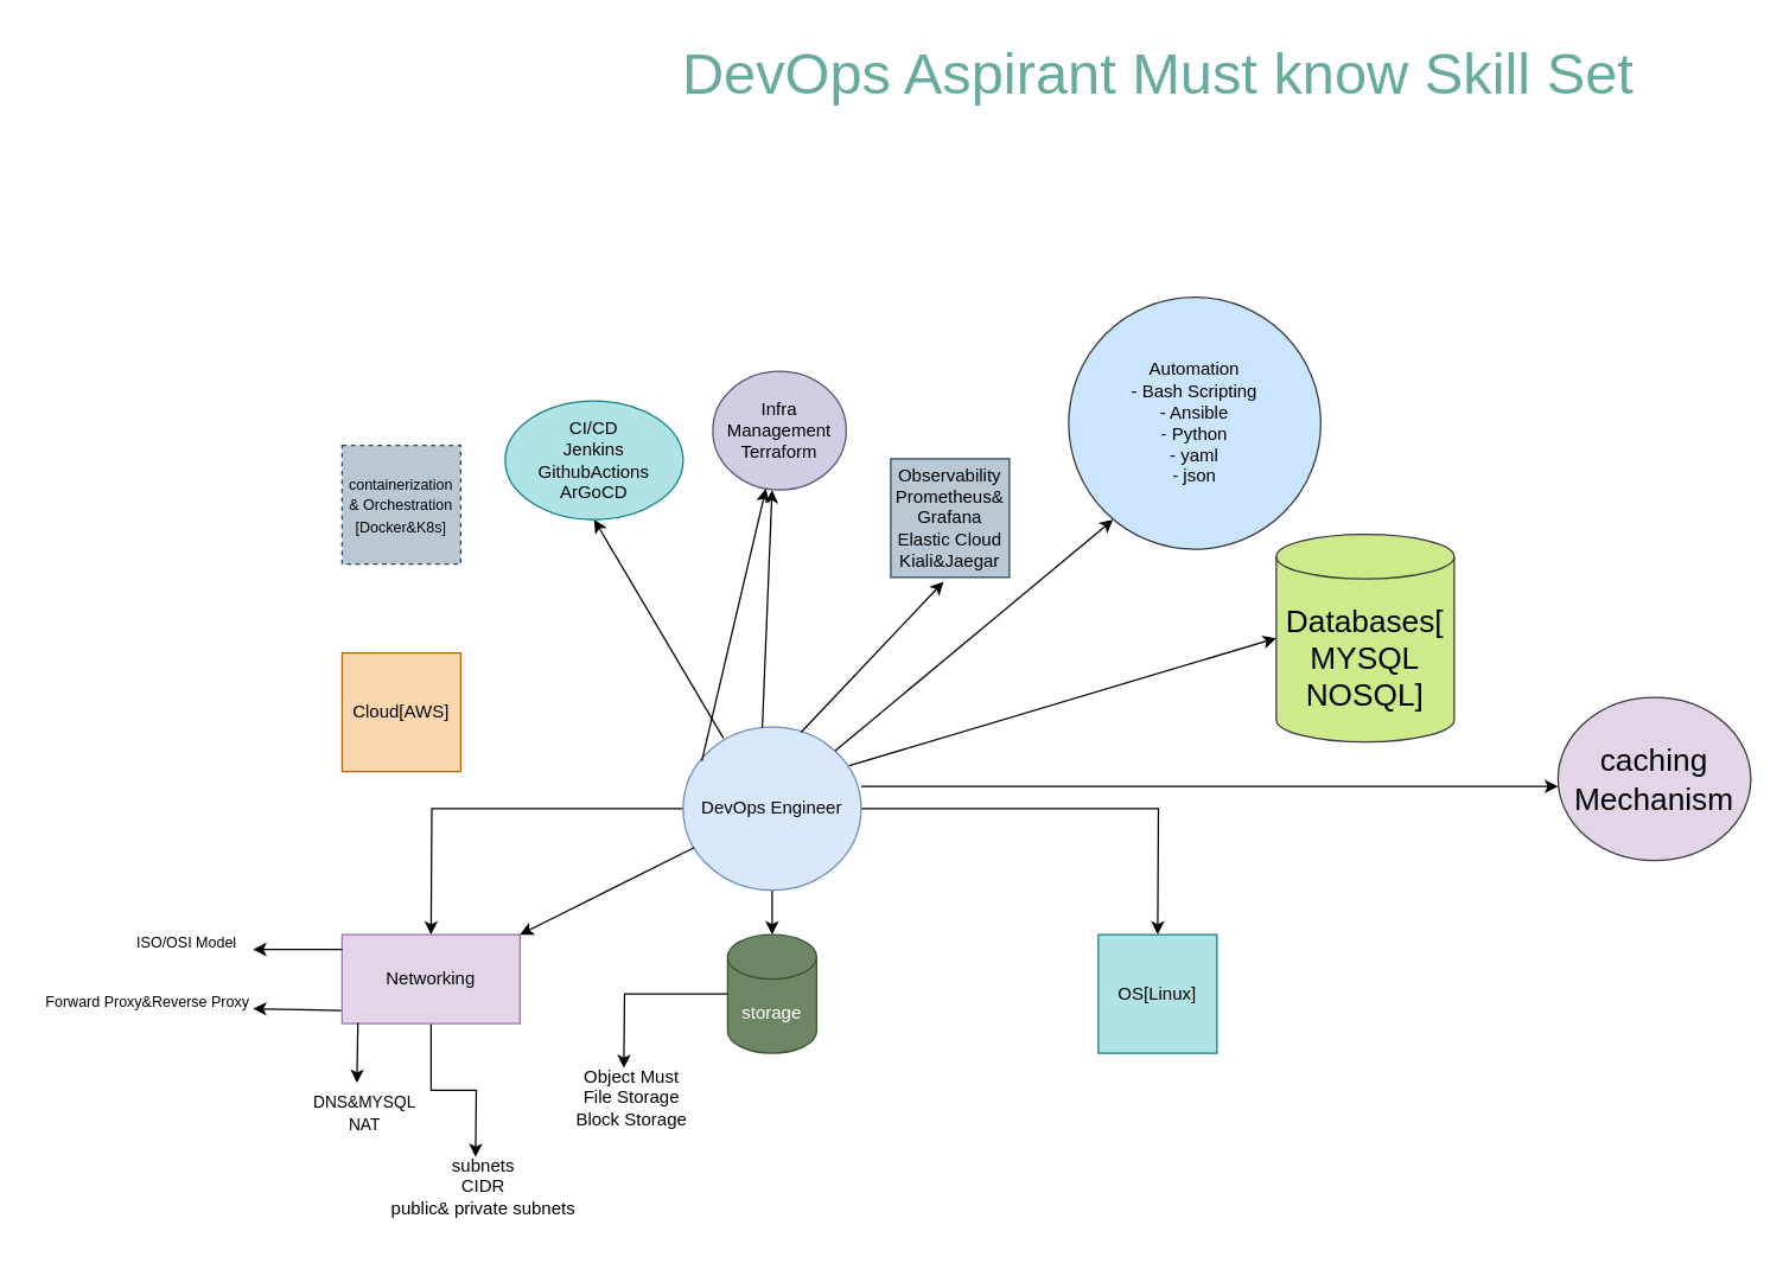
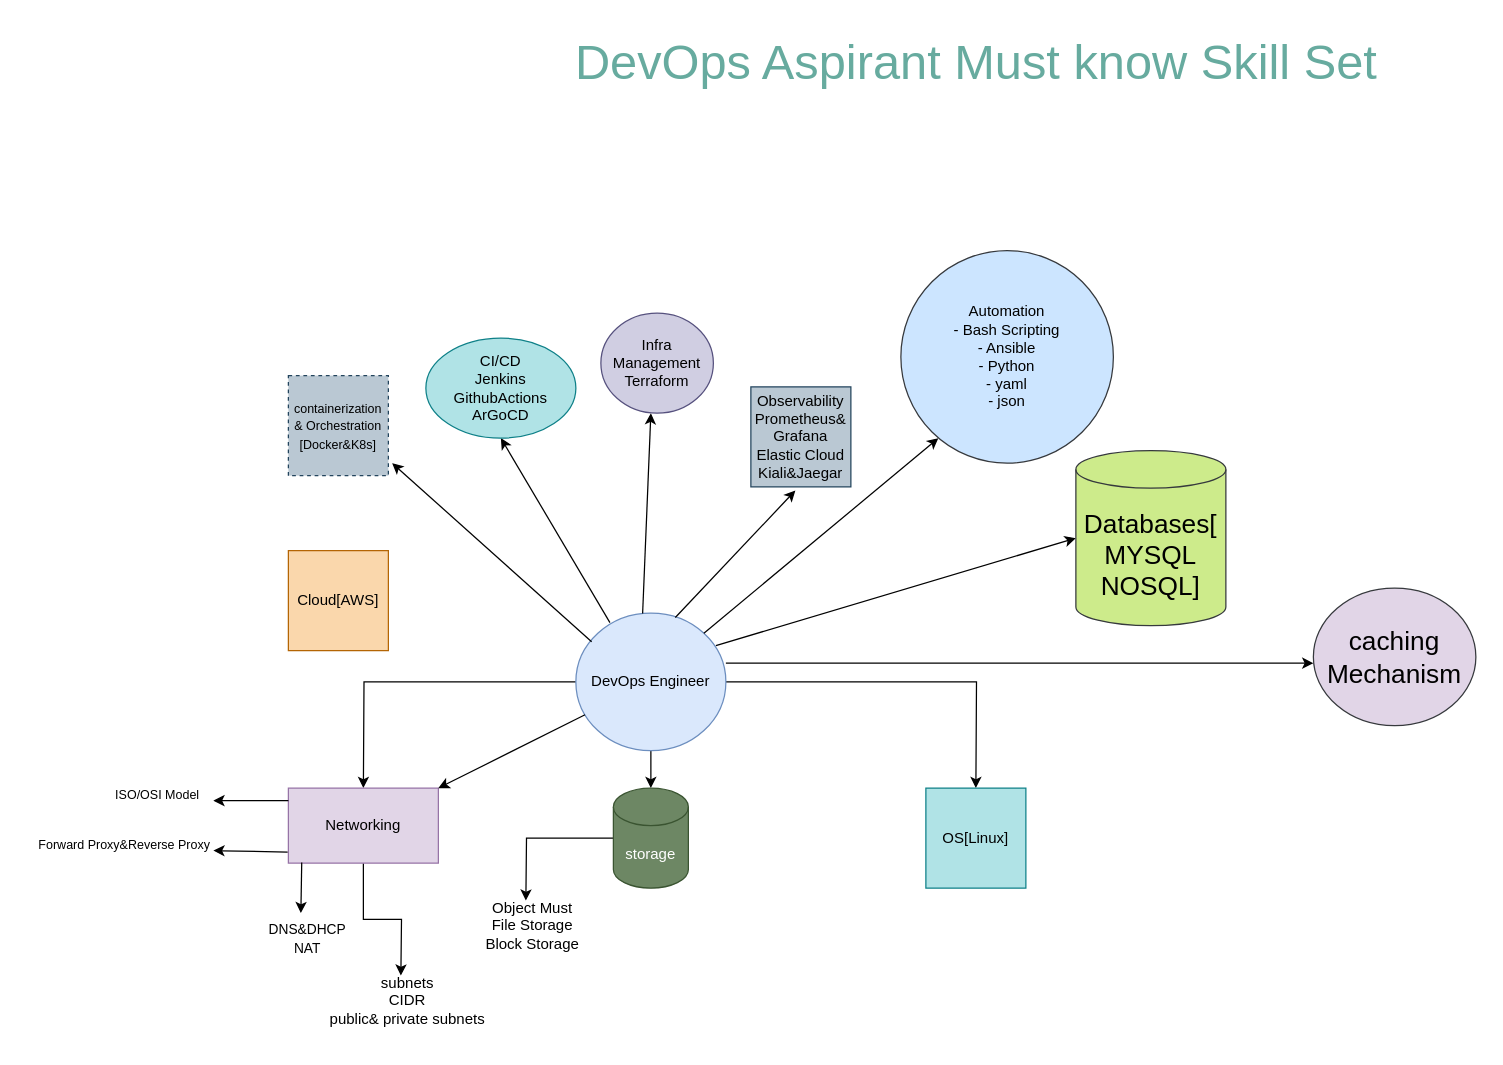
  <mxCell id="0" />
  <mxCell id="1" parent="0" />
  <mxCell id="2" style="edgeStyle=orthogonalEdgeStyle;rounded=0;orthogonalLoop=1;jettySize=auto;html=1;" edge="1" parent="1" source="5"><mxGeometry relative="1" as="geometry"><mxPoint x="290" y="630" as="targetPoint" /></mxGeometry></mxCell>
  <mxCell id="3" style="edgeStyle=orthogonalEdgeStyle;rounded=0;orthogonalLoop=1;jettySize=auto;html=1;" edge="1" parent="1" source="5"><mxGeometry relative="1" as="geometry"><mxPoint x="520" y="630" as="targetPoint" /></mxGeometry></mxCell>
  <mxCell id="4" style="edgeStyle=orthogonalEdgeStyle;rounded=0;orthogonalLoop=1;jettySize=auto;html=1;" edge="1" parent="1" source="5"><mxGeometry relative="1" as="geometry"><mxPoint x="780" y="630" as="targetPoint" /></mxGeometry></mxCell>
  <mxCell id="5" value="DevOps Engineer" style="ellipse;whiteSpace=wrap;html=1;fillColor=#dae8fc;strokeColor=#6c8ebf;" vertex="1" parent="1"><mxGeometry x="460" y="490" width="120" height="110" as="geometry" /></mxCell>
  <mxCell id="6" style="edgeStyle=orthogonalEdgeStyle;rounded=0;orthogonalLoop=1;jettySize=auto;html=1;" edge="1" parent="1" source="7"><mxGeometry relative="1" as="geometry"><mxPoint x="320" y="780" as="targetPoint" /></mxGeometry></mxCell>
  <mxCell id="7" value="Networking" style="rounded=0;whiteSpace=wrap;html=1;fillColor=#e1d5e7;strokeColor=#9673a6;" vertex="1" parent="1"><mxGeometry x="230" y="630" width="120" height="60" as="geometry" /></mxCell>
  <mxCell id="8" value="" style="endArrow=classic;html=1;rounded=0;exitX=0.089;exitY=0.993;exitDx=0;exitDy=0;exitPerimeter=0;" edge="1" parent="1" source="7"><mxGeometry width="50" height="50" relative="1" as="geometry"><mxPoint x="420" y="720" as="sourcePoint" /><mxPoint x="240" y="730" as="targetPoint" /></mxGeometry></mxCell>
  <mxCell id="9" value="" style="endArrow=classic;html=1;rounded=0;exitX=0;exitY=0.167;exitDx=0;exitDy=0;exitPerimeter=0;" edge="1" parent="1" source="7"><mxGeometry width="50" height="50" relative="1" as="geometry"><mxPoint x="170" y="640" as="sourcePoint" /><mxPoint x="170" y="640" as="targetPoint" /></mxGeometry></mxCell>
  <mxCell id="10" value="&lt;font style=&quot;font-size: 10px;&quot;&gt;ISO/OSI Model&lt;/font&gt;" style="text;html=1;align=center;verticalAlign=middle;resizable=0;points=[];autosize=1;strokeColor=none;fillColor=none;" vertex="1" parent="1"><mxGeometry x="80" y="620" width="90" height="30" as="geometry" /></mxCell>
- <mxCell id="11" value="&lt;font style=&quot;font-size: 11px;&quot;&gt;DNS&amp;amp;MYSQL&lt;/font&gt;&lt;div&gt;&lt;font style=&quot;font-size: 11px;&quot;&gt;NAT&lt;/font&gt;&lt;/div&gt;" style="text;html=1;align=center;verticalAlign=middle;resizable=0;points=[];autosize=1;strokeColor=none;fillColor=none;" vertex="1" parent="1"><mxGeometry x="200" y="730" width="90" height="40" as="geometry" /></mxCell>
+ <mxCell id="11" value="&lt;font style=&quot;font-size: 11px;&quot;&gt;DNS&amp;amp;DHCP&lt;/font&gt;&lt;div&gt;&lt;font style=&quot;font-size: 11px;&quot;&gt;NAT&lt;/font&gt;&lt;/div&gt;" style="text;html=1;align=center;verticalAlign=middle;resizable=0;points=[];autosize=1;strokeColor=none;fillColor=none;" vertex="1" parent="1"><mxGeometry x="200" y="730" width="90" height="40" as="geometry" /></mxCell>
  <mxCell id="12" value="" style="endArrow=classic;html=1;rounded=0;exitX=-0.005;exitY=0.852;exitDx=0;exitDy=0;exitPerimeter=0;" edge="1" parent="1" source="7"><mxGeometry width="50" height="50" relative="1" as="geometry"><mxPoint x="240" y="650" as="sourcePoint" /><mxPoint x="170" y="680" as="targetPoint" /></mxGeometry></mxCell>
  <mxCell id="13" value="&lt;font style=&quot;font-size: 10px;&quot;&gt;Forward Proxy&amp;amp;Reverse Proxy&amp;nbsp;&lt;/font&gt;" style="text;html=1;align=center;verticalAlign=middle;resizable=0;points=[];autosize=1;strokeColor=none;fillColor=none;" vertex="1" parent="1"><mxGeometry x="20" y="660" width="160" height="30" as="geometry" /></mxCell>
  <mxCell id="14" style="edgeStyle=orthogonalEdgeStyle;rounded=0;orthogonalLoop=1;jettySize=auto;html=1;" edge="1" parent="1" source="15"><mxGeometry relative="1" as="geometry"><mxPoint x="420" y="720" as="targetPoint" /></mxGeometry></mxCell>
  <mxCell id="15" value="storage" style="shape=cylinder3;whiteSpace=wrap;html=1;boundedLbl=1;backgroundOutline=1;size=15;fillColor=#6d8764;fontColor=#ffffff;strokeColor=#3A5431;" vertex="1" parent="1"><mxGeometry x="490" y="630" width="60" height="80" as="geometry" /></mxCell>
  <mxCell id="16" value="Object Must&lt;div&gt;File Storage&lt;/div&gt;&lt;div&gt;Block Storage&lt;/div&gt;" style="text;html=1;align=center;verticalAlign=middle;resizable=0;points=[];autosize=1;strokeColor=none;fillColor=none;" vertex="1" parent="1"><mxGeometry x="375" y="710" width="100" height="60" as="geometry" /></mxCell>
  <mxCell id="17" value="OS[Linux]" style="whiteSpace=wrap;html=1;aspect=fixed;fillColor=#b0e3e6;strokeColor=#0e8088;" vertex="1" parent="1"><mxGeometry x="740" y="630" width="80" height="80" as="geometry" /></mxCell>
  <mxCell id="18" value="" style="endArrow=classic;html=1;rounded=0;" edge="1" parent="1" source="5" target="7"><mxGeometry width="50" height="50" relative="1" as="geometry"><mxPoint x="500" y="430" as="sourcePoint" /><mxPoint x="300" y="400" as="targetPoint" /></mxGeometry></mxCell>
  <mxCell id="19" value="Cloud[AWS]" style="whiteSpace=wrap;html=1;aspect=fixed;fillColor=#fad7ac;strokeColor=#b46504;" vertex="1" parent="1"><mxGeometry x="230" y="440" width="80" height="80" as="geometry" /></mxCell>
- <mxCell id="20" value="" style="endArrow=classic;html=1;rounded=0;exitX=0.105;exitY=0.208;exitDx=0;exitDy=0;exitPerimeter=0;" edge="1" parent="1" source="5" target="25"><mxGeometry width="50" height="50" relative="1" as="geometry"><mxPoint x="470" y="500" as="sourcePoint" /><mxPoint x="400" y="330" as="targetPoint" /></mxGeometry></mxCell>
+ <mxCell id="20" value="" style="endArrow=classic;html=1;rounded=0;exitX=0.105;exitY=0.208;exitDx=0;exitDy=0;exitPerimeter=0;entryX=1.038;entryY=0.875;entryDx=0;entryDy=0;entryPerimeter=0;" edge="1" parent="1" source="5" target="21"><mxGeometry width="50" height="50" relative="1" as="geometry"><mxPoint x="470" y="500" as="sourcePoint" /><mxPoint x="400" y="330" as="targetPoint" /></mxGeometry></mxCell>
  <mxCell id="21" value="&lt;font style=&quot;font-size: 10px;&quot;&gt;containerization&lt;/font&gt;&lt;div&gt;&lt;font style=&quot;font-size: 10px;&quot;&gt;&amp;amp; Orchestration&lt;/font&gt;&lt;/div&gt;&lt;div&gt;&lt;font style=&quot;font-size: 10px;&quot;&gt;[Docker&amp;amp;K8s]&lt;/font&gt;&lt;/div&gt;" style="whiteSpace=wrap;html=1;aspect=fixed;fillColor=#bac8d3;strokeColor=#23445d;dashed=1;" vertex="1" parent="1"><mxGeometry x="230" y="300" width="80" height="80" as="geometry" /></mxCell>
  <mxCell id="22" value="" style="endArrow=classic;html=1;rounded=0;exitX=0.227;exitY=0.069;exitDx=0;exitDy=0;exitPerimeter=0;" edge="1" parent="1" source="5"><mxGeometry width="50" height="50" relative="1" as="geometry"><mxPoint x="480" y="490" as="sourcePoint" /><mxPoint x="400" y="350" as="targetPoint" /></mxGeometry></mxCell>
  <mxCell id="23" value="CI/CD&lt;div&gt;Jenkins&lt;/div&gt;&lt;div&gt;GithubActions&lt;/div&gt;&lt;div&gt;ArGoCD&lt;/div&gt;" style="ellipse;whiteSpace=wrap;html=1;fillColor=#b0e3e6;strokeColor=#0e8088;" vertex="1" parent="1"><mxGeometry x="340" y="270" width="120" height="80" as="geometry" /></mxCell>
  <mxCell id="24" value="" style="endArrow=classic;html=1;rounded=0;exitX=0.445;exitY=0.003;exitDx=0;exitDy=0;exitPerimeter=0;" edge="1" parent="1" source="5"><mxGeometry width="50" height="50" relative="1" as="geometry"><mxPoint x="490" y="500" as="sourcePoint" /><mxPoint x="520" y="330" as="targetPoint" /></mxGeometry></mxCell>
  <mxCell id="25" value="Infra Management&lt;div&gt;Terraform&lt;/div&gt;" style="ellipse;whiteSpace=wrap;html=1;fillColor=#d0cee2;strokeColor=#56517e;" vertex="1" parent="1"><mxGeometry x="480" width="90" height="80" as="geometry" y="250" /></mxCell>
  <mxCell id="26" value="Observability&lt;div&gt;Prometheus&amp;amp;&lt;/div&gt;&lt;div&gt;Grafana&lt;/div&gt;&lt;div&gt;Elastic Cloud&lt;/div&gt;&lt;div&gt;Kiali&amp;amp;Jaegar&lt;/div&gt;" style="whiteSpace=wrap;html=1;aspect=fixed;fillColor=#bac8d3;strokeColor=#23445d;" vertex="1" parent="1"><mxGeometry x="600" y="309" width="80" height="80" as="geometry" /></mxCell>
  <mxCell id="27" value="" style="endArrow=classic;html=1;rounded=0;exitX=0.663;exitY=0.032;exitDx=0;exitDy=0;exitPerimeter=0;entryX=0.445;entryY=1.036;entryDx=0;entryDy=0;entryPerimeter=0;" edge="1" parent="1" source="5" target="26"><mxGeometry width="50" height="50" relative="1" as="geometry"><mxPoint x="523" y="500" as="sourcePoint" /><mxPoint x="530" y="340" as="targetPoint" /></mxGeometry></mxCell>
  <mxCell id="28" value="" style="endArrow=classic;html=1;rounded=0;exitX=1;exitY=0;exitDx=0;exitDy=0;" edge="1" parent="1" source="5"><mxGeometry width="50" height="50" relative="1" as="geometry"><mxPoint x="550" y="504" as="sourcePoint" /><mxPoint x="750" y="350" as="targetPoint" /></mxGeometry></mxCell>
  <mxCell id="29" value="Automation&lt;div&gt;- Bash Scripting&lt;/div&gt;&lt;div&gt;- Ansible&lt;/div&gt;&lt;div&gt;- Python&lt;/div&gt;&lt;div&gt;- yaml&lt;/div&gt;&lt;div&gt;- json&lt;/div&gt;" style="ellipse;whiteSpace=wrap;html=1;aspect=fixed;fillColor=#cce5ff;strokeColor=#36393d;" vertex="1" parent="1"><mxGeometry x="720" y="200" width="170" height="170" as="geometry" /></mxCell>
  <mxCell id="30" value="" style="endArrow=classic;html=1;rounded=0;exitX=1;exitY=0;exitDx=0;exitDy=0;fontStyle=1" edge="1" parent="1"><mxGeometry width="50" height="50" relative="1" as="geometry"><mxPoint x="572" y="516" as="sourcePoint" /><mxPoint x="860" y="430" as="targetPoint" /></mxGeometry></mxCell>
  <mxCell id="31" value="&lt;div&gt;&lt;font style=&quot;font-size: 21px;&quot;&gt;Databases[&lt;/font&gt;&lt;/div&gt;&lt;font style=&quot;font-size: 21px;&quot;&gt;MYSQL&lt;/font&gt;&lt;div&gt;&lt;font style=&quot;font-size: 21px;&quot;&gt;NOSQL]&lt;/font&gt;&lt;/div&gt;" style="shape=cylinder3;whiteSpace=wrap;html=1;boundedLbl=1;backgroundOutline=1;size=15;fillColor=#cdeb8b;strokeColor=#36393d;" vertex="1" parent="1"><mxGeometry x="860" y="360" width="120" height="140" as="geometry" /></mxCell>
  <mxCell id="32" value="subnets&lt;div&gt;CIDR&lt;/div&gt;&lt;div&gt;public&amp;amp; private subnets&lt;/div&gt;" style="text;html=1;align=center;verticalAlign=middle;resizable=0;points=[];autosize=1;strokeColor=none;fillColor=none;" vertex="1" parent="1"><mxGeometry x="250" y="770" width="150" height="60" as="geometry" /></mxCell>
  <mxCell id="33" value="" style="endArrow=classic;html=1;rounded=0;" edge="1" parent="1"><mxGeometry width="50" height="50" relative="1" as="geometry"><mxPoint x="580" y="530" as="sourcePoint" /><mxPoint x="1050" y="530" as="targetPoint" /></mxGeometry></mxCell>
  <mxCell id="34" value="&lt;font style=&quot;font-size: 21px;&quot;&gt;caching Mechanism&lt;/font&gt;" style="ellipse;whiteSpace=wrap;html=1;fillColor=#e1d5e7;strokeColor=#36393d;" vertex="1" parent="1"><mxGeometry x="1050" y="470" width="130" height="110" as="geometry" /></mxCell>
  <mxCell id="35" value="&lt;font color=&quot;#67ab9f&quot; style=&quot;font-size: 39px;&quot;&gt;DevOps Aspirant Must know Skill Set&lt;/font&gt;" style="text;html=1;align=center;verticalAlign=middle;resizable=0;points=[];autosize=1;strokeColor=none;fillColor=none;" vertex="1" parent="1"><mxGeometry x="445" y="20" width="670" height="60" as="geometry" /></mxCell>
